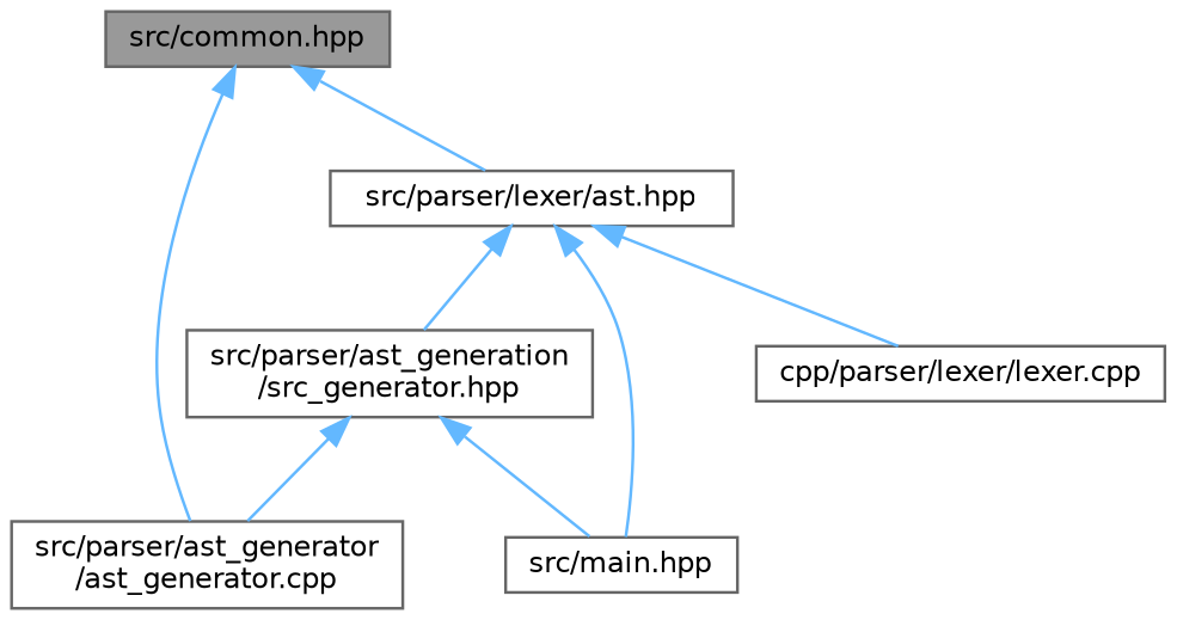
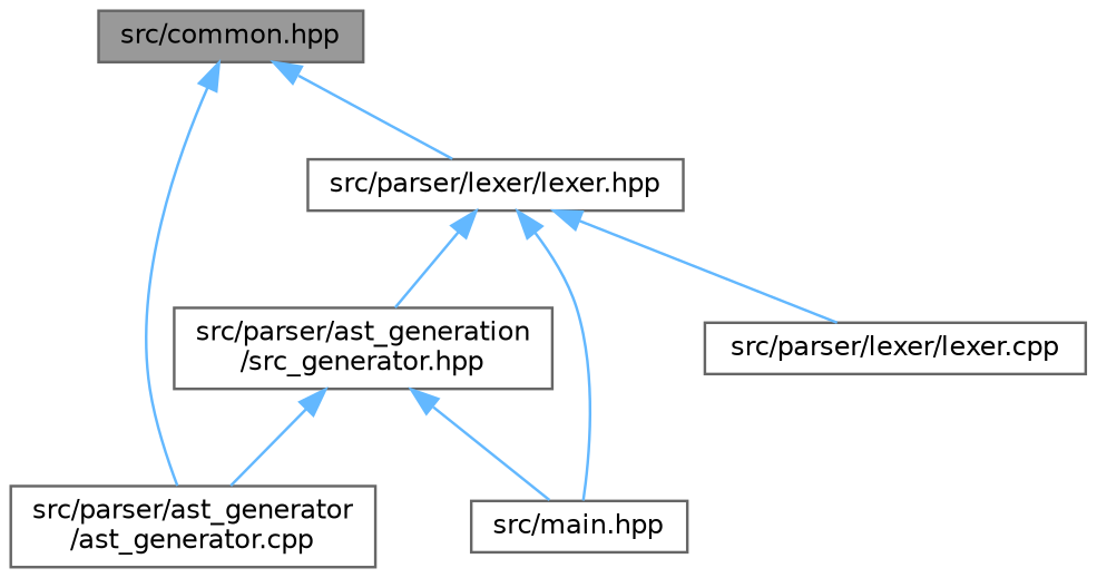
  digraph {
    node [color=grey40 fillcolor=white fontname=Helvetica fontsize=10 shape=box style=filled]
    edge [color=steelblue1 dir=back fontname=Helvetica fontsize=10 labelfontname=Helvetica labelfontsize=10 style=solid]
    n1 [color=gray40 fillcolor=grey60 fontcolor=black height=0.2 label="src/common.hpp" width=0.4]
    n2 [height=0.2 label="src/parser/ast_generator\l/ast_generator.cpp" width=0.4]
-   n3 [height=0.2 label="src/parser/lexer/ast.hpp" width=0.4]
+   n3 [height=0.2 label="src/parser/lexer/lexer.hpp" width=0.4]
    n4 [height=0.2 label="src/main.hpp" width=0.4]
    n5 [height=0.2 label="src/parser/ast_generation\l/src_generator.hpp" width=0.4]
-   n6 [height=0.2 label="cpp/parser/lexer/lexer.cpp" width=0.4]
+   n6 [height=0.2 label="src/parser/lexer/lexer.cpp" width=0.4]
    n1 -> n2
    n1 -> n3
    n3 -> n4
    n3 -> n5
    n3 -> n6
    n5 -> n2
    n5 -> n4
  }
